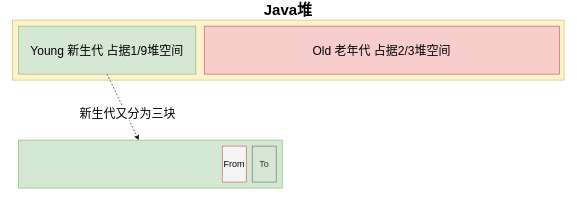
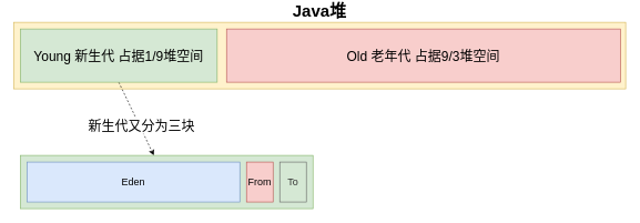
  <mxCell id="0" />
  <mxCell id="1" parent="0" />
  <mxCell id="2" value="Java堆" style="whiteSpace=wrap;html=1;fillColor=#fff2cc;strokeColor=#d6b656;verticalAlign=bottom;labelPosition=center;verticalLabelPosition=top;align=center;fontSize=25;fontStyle=1" vertex="1" parent="1"><mxGeometry x="20" y="20" width="920" height="100" as="geometry" /></mxCell>
  <mxCell id="3" style="rounded=0;orthogonalLoop=1;jettySize=auto;html=1;exitX=0.5;exitY=1;exitDx=0;exitDy=0;fontSize=25;fontStyle=0;dashed=1;" edge="1" parent="1" source="5" target="7"><mxGeometry relative="1" as="geometry" /></mxCell>
  <mxCell id="4" value="新生代又分为三块" style="edgeLabel;html=1;align=center;verticalAlign=middle;resizable=0;points=[];fontSize=20;" vertex="1" connectable="0" parent="3"><mxGeometry x="0.278" y="-1" relative="1" as="geometry"><mxPoint x="1" y="-6" as="offset" /></mxGeometry></mxCell>
  <mxCell id="5" value="Young 新生代 占据1/9堆空间" style="rounded=0;whiteSpace=wrap;html=1;fontSize=20;align=center;verticalAlign=middle;fillColor=#d5e8d4;strokeColor=#82b366;" vertex="1" parent="1"><mxGeometry x="30" y="30" width="296" height="80" as="geometry" /></mxCell>
- <mxCell id="6" value="Old 老年代 占据2/3堆空间" style="rounded=0;whiteSpace=wrap;html=1;fontSize=20;align=center;verticalAlign=middle;fillColor=#f8cecc;strokeColor=#b85450;" vertex="1" parent="1"><mxGeometry x="340" y="30" width="592" height="80" as="geometry" /></mxCell>
+ <mxCell id="6" value="Old 老年代 占据9/3堆空间" style="rounded=0;whiteSpace=wrap;html=1;fontSize=20;align=center;verticalAlign=middle;fillColor=#f8cecc;strokeColor=#b85450;" vertex="1" parent="1"><mxGeometry x="340" y="30" width="592" height="80" as="geometry" /></mxCell>
  <mxCell id="7" value="" style="rounded=0;whiteSpace=wrap;html=1;fontSize=15;align=center;verticalAlign=middle;fillColor=#d5e8d4;strokeColor=#82b366;" vertex="1" parent="1"><mxGeometry x="30" y="220" width="440" height="80" as="geometry" /></mxCell>
- <mxCell id="9" value="From" style="whiteSpace=wrap;html=1;fontSize=15;align=center;verticalAlign=middle;fillColor=#f5f5f5;strokeColor=#b85450;" vertex="1" parent="1"><mxGeometry x="370" y="230" width="40" height="60" as="geometry" /></mxCell>
+ <mxCell id="8" value="Eden" style="whiteSpace=wrap;html=1;fontSize=15;align=center;verticalAlign=middle;fillColor=#dae8fc;strokeColor=#6c8ebf;" vertex="1" parent="1"><mxGeometry x="40" y="230" width="320" height="60" as="geometry" /></mxCell>
+ <mxCell id="9" value="From" style="whiteSpace=wrap;html=1;fontSize=15;align=center;verticalAlign=middle;fillColor=#f8cecc;strokeColor=#b85450;" vertex="1" parent="1"><mxGeometry x="370" y="230" width="40" height="60" as="geometry" /></mxCell>
  <mxCell id="10" value="To" style="whiteSpace=wrap;html=1;fontSize=15;align=center;verticalAlign=middle;fillColor=#d5e8d4;strokeColor=#666666;fontColor=#333333;" vertex="1" parent="1"><mxGeometry x="420" y="230" width="40" height="60" as="geometry" /></mxCell>
